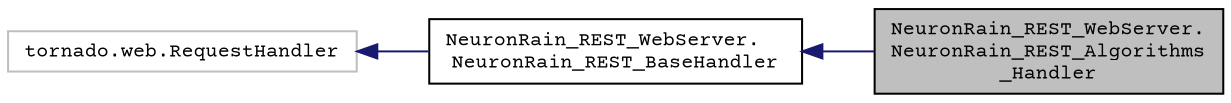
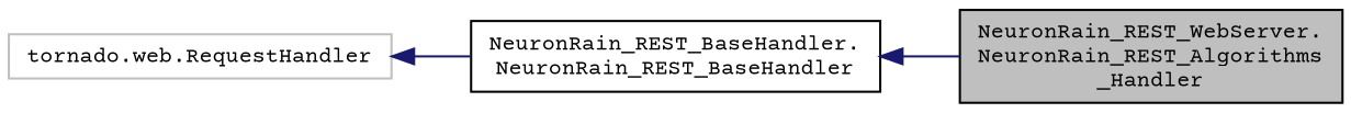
  digraph {
    rankdir=LR
    fontname="Courier Prime"
    node [color=black fillcolor=white fontname="Courier Prime" fontsize=10 shape=record style=filled]
    edge [color=midnightblue dir=back fontname="Courier Prime" fontsize=10 labelfontname=Helvetica labelfontsize=10 style=solid]
    n1 [fillcolor=grey75 fontcolor=black height=0.2 label="NeuronRain_REST_WebServer.\lNeuronRain_REST_Algorithms\l_Handler" width=0.4]
-   n2 [height=0.2 label="NeuronRain_REST_WebServer.\lNeuronRain_REST_BaseHandler" width=0.4]
+   n2 [height=0.2 label="NeuronRain_REST_BaseHandler.\lNeuronRain_REST_BaseHandler" width=0.4]
    n3 [color=grey75 height=0.2 label="tornado.web.RequestHandler" width=0.4]
    n2 -> n1
    n3 -> n2
  }
